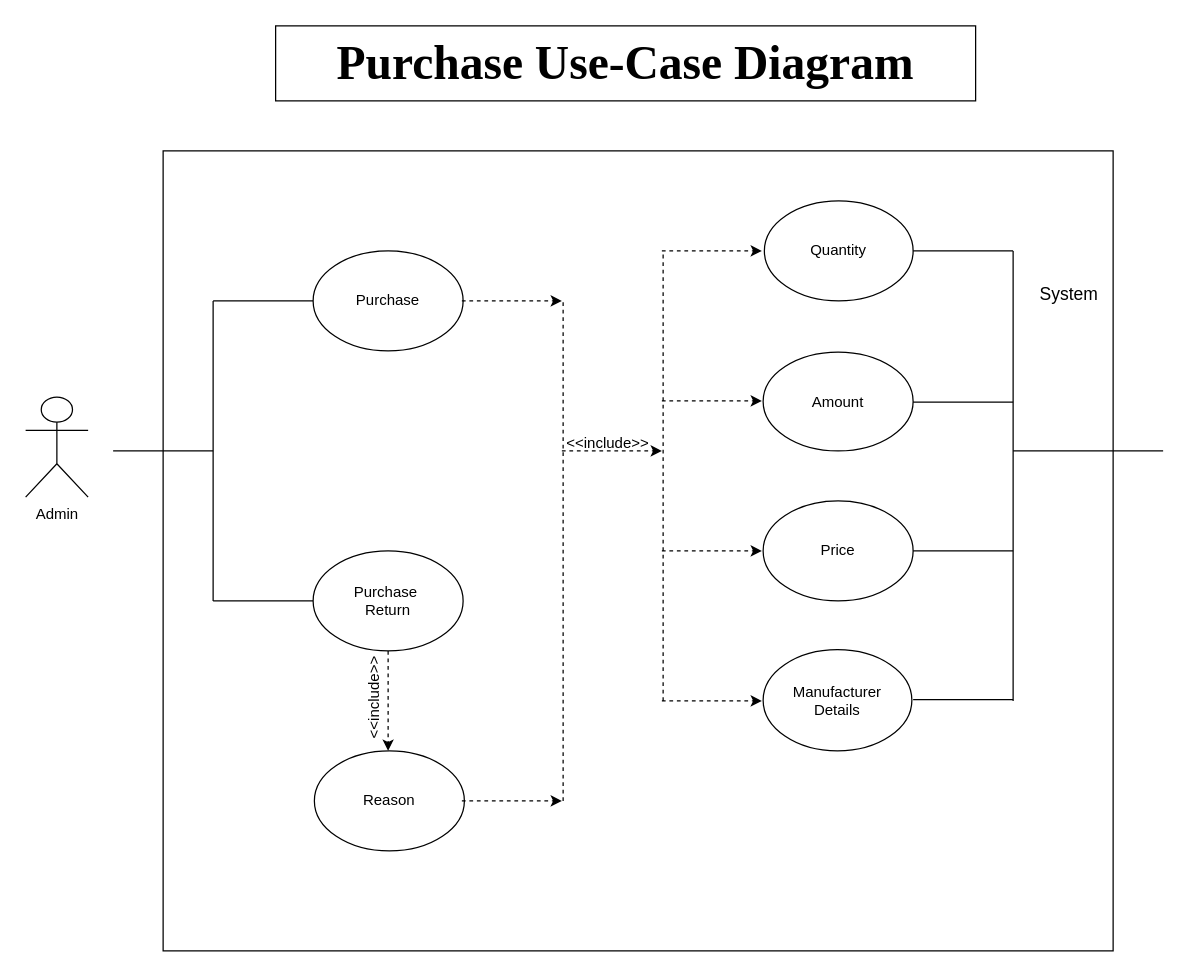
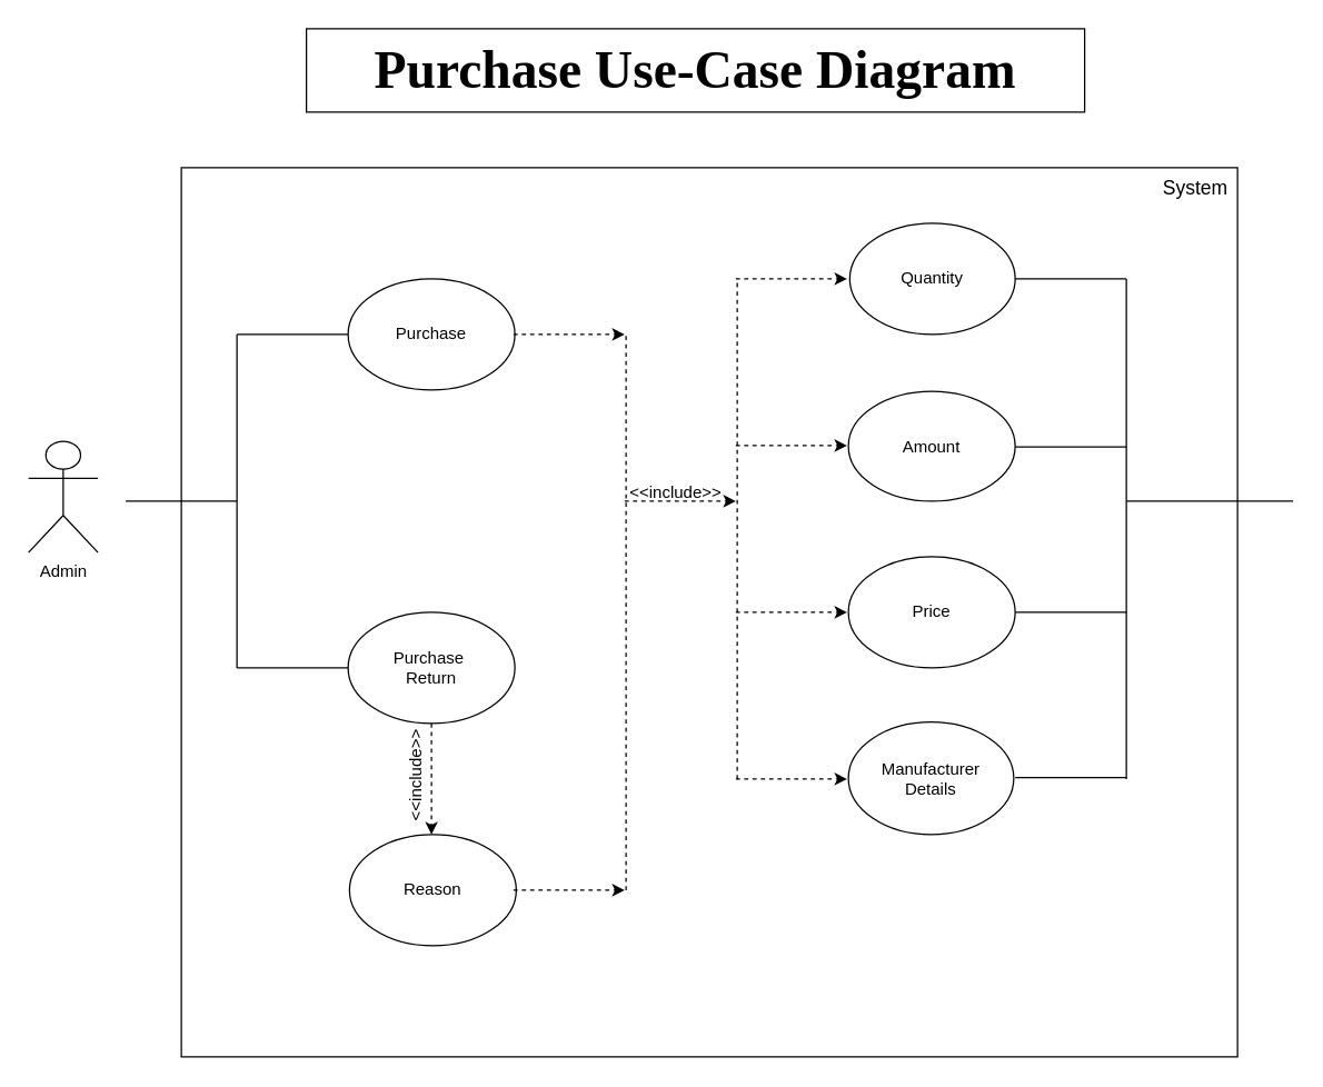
  <mxCell id="0" />
  <mxCell id="1" parent="0" />
  <mxCell id="2" value="" style="rounded=0;whiteSpace=wrap;html=1;" parent="1" vertex="1"><mxGeometry x="130" y="120" width="760" height="640" as="geometry" /></mxCell>
  <mxCell id="3" value="Admin" style="shape=umlActor;verticalLabelPosition=bottom;verticalAlign=top;html=1;outlineConnect=0;" parent="1" vertex="1"><mxGeometry x="20" y="317" width="50" height="80" as="geometry" /></mxCell>
  <mxCell id="4" value="Amount" style="ellipse;whiteSpace=wrap;html=1;" parent="1" vertex="1"><mxGeometry x="610" y="281" width="120" height="79" as="geometry" /></mxCell>
  <mxCell id="5" value="Reason" style="ellipse;whiteSpace=wrap;html=1;" parent="1" vertex="1"><mxGeometry x="251" y="600" width="120" height="80" as="geometry" /></mxCell>
  <mxCell id="6" value="&amp;lt;&amp;lt;include&amp;gt;&amp;gt;" style="text;html=1;strokeColor=none;fillColor=none;align=center;verticalAlign=middle;whiteSpace=wrap;rounded=0;rotation=-90;" parent="1" vertex="1"><mxGeometry x="269" y="542.5" width="60" height="30" as="geometry" /></mxCell>
  <mxCell id="7" value="&lt;font style=&quot;font-size: 38px;&quot;&gt;&lt;b&gt;Purchase Use-Case Diagram&lt;/b&gt;&lt;/font&gt;" style="rounded=0;whiteSpace=wrap;html=1;fontFamily=Comic Sans MS;" parent="1" vertex="1"><mxGeometry x="220" y="20" width="560" height="60" as="geometry" /></mxCell>
  <mxCell id="8" value="" style="endArrow=none;html=1;rounded=0;" parent="1" edge="1"><mxGeometry width="50" height="50" relative="1" as="geometry"><mxPoint x="90" y="360" as="sourcePoint" /><mxPoint x="170" y="360" as="targetPoint" /></mxGeometry></mxCell>
  <mxCell id="9" value="" style="endArrow=none;html=1;rounded=0;" parent="1" edge="1"><mxGeometry width="50" height="50" relative="1" as="geometry"><mxPoint x="170" y="360" as="sourcePoint" /><mxPoint x="170" y="240" as="targetPoint" /></mxGeometry></mxCell>
  <mxCell id="10" value="" style="endArrow=none;html=1;rounded=0;" parent="1" edge="1"><mxGeometry width="50" height="50" relative="1" as="geometry"><mxPoint x="170" y="480" as="sourcePoint" /><mxPoint x="170" y="360" as="targetPoint" /></mxGeometry></mxCell>
  <mxCell id="11" value="" style="endArrow=none;html=1;rounded=0;" parent="1" edge="1"><mxGeometry width="50" height="50" relative="1" as="geometry"><mxPoint x="170" y="240" as="sourcePoint" /><mxPoint x="250" y="240" as="targetPoint" /></mxGeometry></mxCell>
  <mxCell id="12" value="" style="endArrow=none;html=1;rounded=0;" parent="1" edge="1"><mxGeometry width="50" height="50" relative="1" as="geometry"><mxPoint x="170" y="480" as="sourcePoint" /><mxPoint x="250" y="480" as="targetPoint" /></mxGeometry></mxCell>
  <mxCell id="13" value="Purchase" style="ellipse;whiteSpace=wrap;html=1;" parent="1" vertex="1"><mxGeometry x="250" y="200" width="120" height="80" as="geometry" /></mxCell>
  <mxCell id="14" value="Purchase&amp;nbsp;&lt;br&gt;Return" style="ellipse;whiteSpace=wrap;html=1;" parent="1" vertex="1"><mxGeometry x="250" y="440" width="120" height="80" as="geometry" /></mxCell>
  <mxCell id="15" value="" style="endArrow=none;dashed=1;html=1;rounded=0;" parent="1" edge="1"><mxGeometry width="50" height="50" relative="1" as="geometry"><mxPoint x="450" y="640" as="sourcePoint" /><mxPoint x="450" y="240" as="targetPoint" /></mxGeometry></mxCell>
  <mxCell id="16" value="" style="endArrow=classic;dashed=1;html=1;rounded=0;exitX=1;exitY=0.5;exitDx=0;exitDy=0;" parent="1" edge="1"><mxGeometry width="50" height="50" relative="1" as="geometry"><mxPoint x="449" y="360" as="sourcePoint" /><mxPoint x="529" y="360" as="targetPoint" /></mxGeometry></mxCell>
  <mxCell id="17" value="" style="endArrow=none;dashed=1;html=1;rounded=0;" parent="1" edge="1"><mxGeometry width="50" height="50" relative="1" as="geometry"><mxPoint x="530" y="560" as="sourcePoint" /><mxPoint x="530" y="200" as="targetPoint" /></mxGeometry></mxCell>
  <mxCell id="18" value="Quantity" style="ellipse;whiteSpace=wrap;html=1;" parent="1" vertex="1"><mxGeometry x="611" y="160" width="119" height="80" as="geometry" /></mxCell>
  <mxCell id="19" value="Price" style="ellipse;whiteSpace=wrap;html=1;" parent="1" vertex="1"><mxGeometry x="610" y="400" width="120" height="80" as="geometry" /></mxCell>
  <mxCell id="20" value="Manufacturer&lt;br&gt;Details" style="ellipse;whiteSpace=wrap;html=1;" parent="1" vertex="1"><mxGeometry x="610" y="519" width="119" height="81" as="geometry" /></mxCell>
  <mxCell id="21" value="" style="endArrow=classic;dashed=1;html=1;rounded=0;exitX=1;exitY=0.5;exitDx=0;exitDy=0;" parent="1" edge="1"><mxGeometry width="50" height="50" relative="1" as="geometry"><mxPoint x="369" y="240" as="sourcePoint" /><mxPoint x="449" y="240" as="targetPoint" /></mxGeometry></mxCell>
  <mxCell id="22" value="" style="endArrow=classic;dashed=1;html=1;rounded=0;exitX=0.5;exitY=1;exitDx=0;exitDy=0;" parent="1" source="14" edge="1"><mxGeometry width="50" height="50" relative="1" as="geometry"><mxPoint x="379" y="480" as="sourcePoint" /><mxPoint x="310" y="600" as="targetPoint" /></mxGeometry></mxCell>
  <mxCell id="23" value="" style="endArrow=classic;dashed=1;html=1;rounded=0;exitX=1;exitY=0.5;exitDx=0;exitDy=0;" parent="1" edge="1"><mxGeometry width="50" height="50" relative="1" as="geometry"><mxPoint x="529" y="560" as="sourcePoint" /><mxPoint x="609" y="560" as="targetPoint" /></mxGeometry></mxCell>
  <mxCell id="24" value="" style="endArrow=classic;dashed=1;html=1;rounded=0;exitX=1;exitY=0.5;exitDx=0;exitDy=0;" parent="1" edge="1"><mxGeometry width="50" height="50" relative="1" as="geometry"><mxPoint x="529" y="440" as="sourcePoint" /><mxPoint x="609" y="440" as="targetPoint" /></mxGeometry></mxCell>
  <mxCell id="25" value="" style="endArrow=classic;dashed=1;html=1;rounded=0;exitX=1;exitY=0.5;exitDx=0;exitDy=0;" parent="1" edge="1"><mxGeometry width="50" height="50" relative="1" as="geometry"><mxPoint x="529" y="320" as="sourcePoint" /><mxPoint x="609" y="320" as="targetPoint" /></mxGeometry></mxCell>
  <mxCell id="26" value="" style="endArrow=classic;dashed=1;html=1;rounded=0;exitX=1;exitY=0.5;exitDx=0;exitDy=0;" parent="1" edge="1"><mxGeometry width="50" height="50" relative="1" as="geometry"><mxPoint x="529" y="200" as="sourcePoint" /><mxPoint x="609" y="200" as="targetPoint" /></mxGeometry></mxCell>
  <mxCell id="27" value="" style="endArrow=classic;dashed=1;html=1;rounded=0;exitX=1;exitY=0.5;exitDx=0;exitDy=0;" parent="1" edge="1"><mxGeometry width="50" height="50" relative="1" as="geometry"><mxPoint x="369" y="640" as="sourcePoint" /><mxPoint x="449" y="640" as="targetPoint" /></mxGeometry></mxCell>
  <mxCell id="28" value="" style="endArrow=none;html=1;rounded=0;" parent="1" edge="1"><mxGeometry width="50" height="50" relative="1" as="geometry"><mxPoint x="810" y="360" as="sourcePoint" /><mxPoint x="930" y="360" as="targetPoint" /></mxGeometry></mxCell>
  <mxCell id="29" value="&amp;lt;&amp;lt;include&amp;gt;&amp;gt;" style="text;html=1;strokeColor=none;fillColor=none;align=center;verticalAlign=middle;whiteSpace=wrap;rounded=0;rotation=0;" parent="1" vertex="1"><mxGeometry x="456" y="339" width="60" height="30" as="geometry" /></mxCell>
  <mxCell id="30" value="" style="endArrow=none;html=1;rounded=0;" parent="1" edge="1"><mxGeometry width="50" height="50" relative="1" as="geometry"><mxPoint x="810" y="560" as="sourcePoint" /><mxPoint x="810" y="200" as="targetPoint" /></mxGeometry></mxCell>
  <mxCell id="31" value="" style="endArrow=none;html=1;rounded=0;" parent="1" edge="1"><mxGeometry width="50" height="50" relative="1" as="geometry"><mxPoint x="730" y="200" as="sourcePoint" /><mxPoint x="810" y="200" as="targetPoint" /></mxGeometry></mxCell>
  <mxCell id="32" value="" style="endArrow=none;html=1;rounded=0;" parent="1" edge="1"><mxGeometry width="50" height="50" relative="1" as="geometry"><mxPoint x="730" y="321" as="sourcePoint" /><mxPoint x="810" y="321" as="targetPoint" /></mxGeometry></mxCell>
  <mxCell id="33" value="" style="endArrow=none;html=1;rounded=0;" parent="1" edge="1"><mxGeometry width="50" height="50" relative="1" as="geometry"><mxPoint x="730" y="440" as="sourcePoint" /><mxPoint x="810" y="440" as="targetPoint" /></mxGeometry></mxCell>
  <mxCell id="34" value="" style="endArrow=none;html=1;rounded=0;" parent="1" edge="1"><mxGeometry width="50" height="50" relative="1" as="geometry"><mxPoint x="730" y="558.91" as="sourcePoint" /><mxPoint x="810" y="558.91" as="targetPoint" /></mxGeometry></mxCell>
- <mxCell id="35" value="&lt;font style=&quot;font-size: 14px;&quot;&gt;System&lt;/font&gt;" style="text;html=1;strokeColor=none;fillColor=none;align=center;verticalAlign=middle;whiteSpace=wrap;rounded=0;" parent="1" vertex="1"><mxGeometry x="825" y="220" width="60" height="30" as="geometry" /></mxCell>
+ <mxCell id="35" value="&lt;font style=&quot;font-size: 14px;&quot;&gt;System&lt;/font&gt;" style="text;html=1;strokeColor=none;fillColor=none;align=center;verticalAlign=middle;whiteSpace=wrap;rounded=0;" parent="1" vertex="1"><mxGeometry x="830" y="120" width="60" height="30" as="geometry" /></mxCell>
